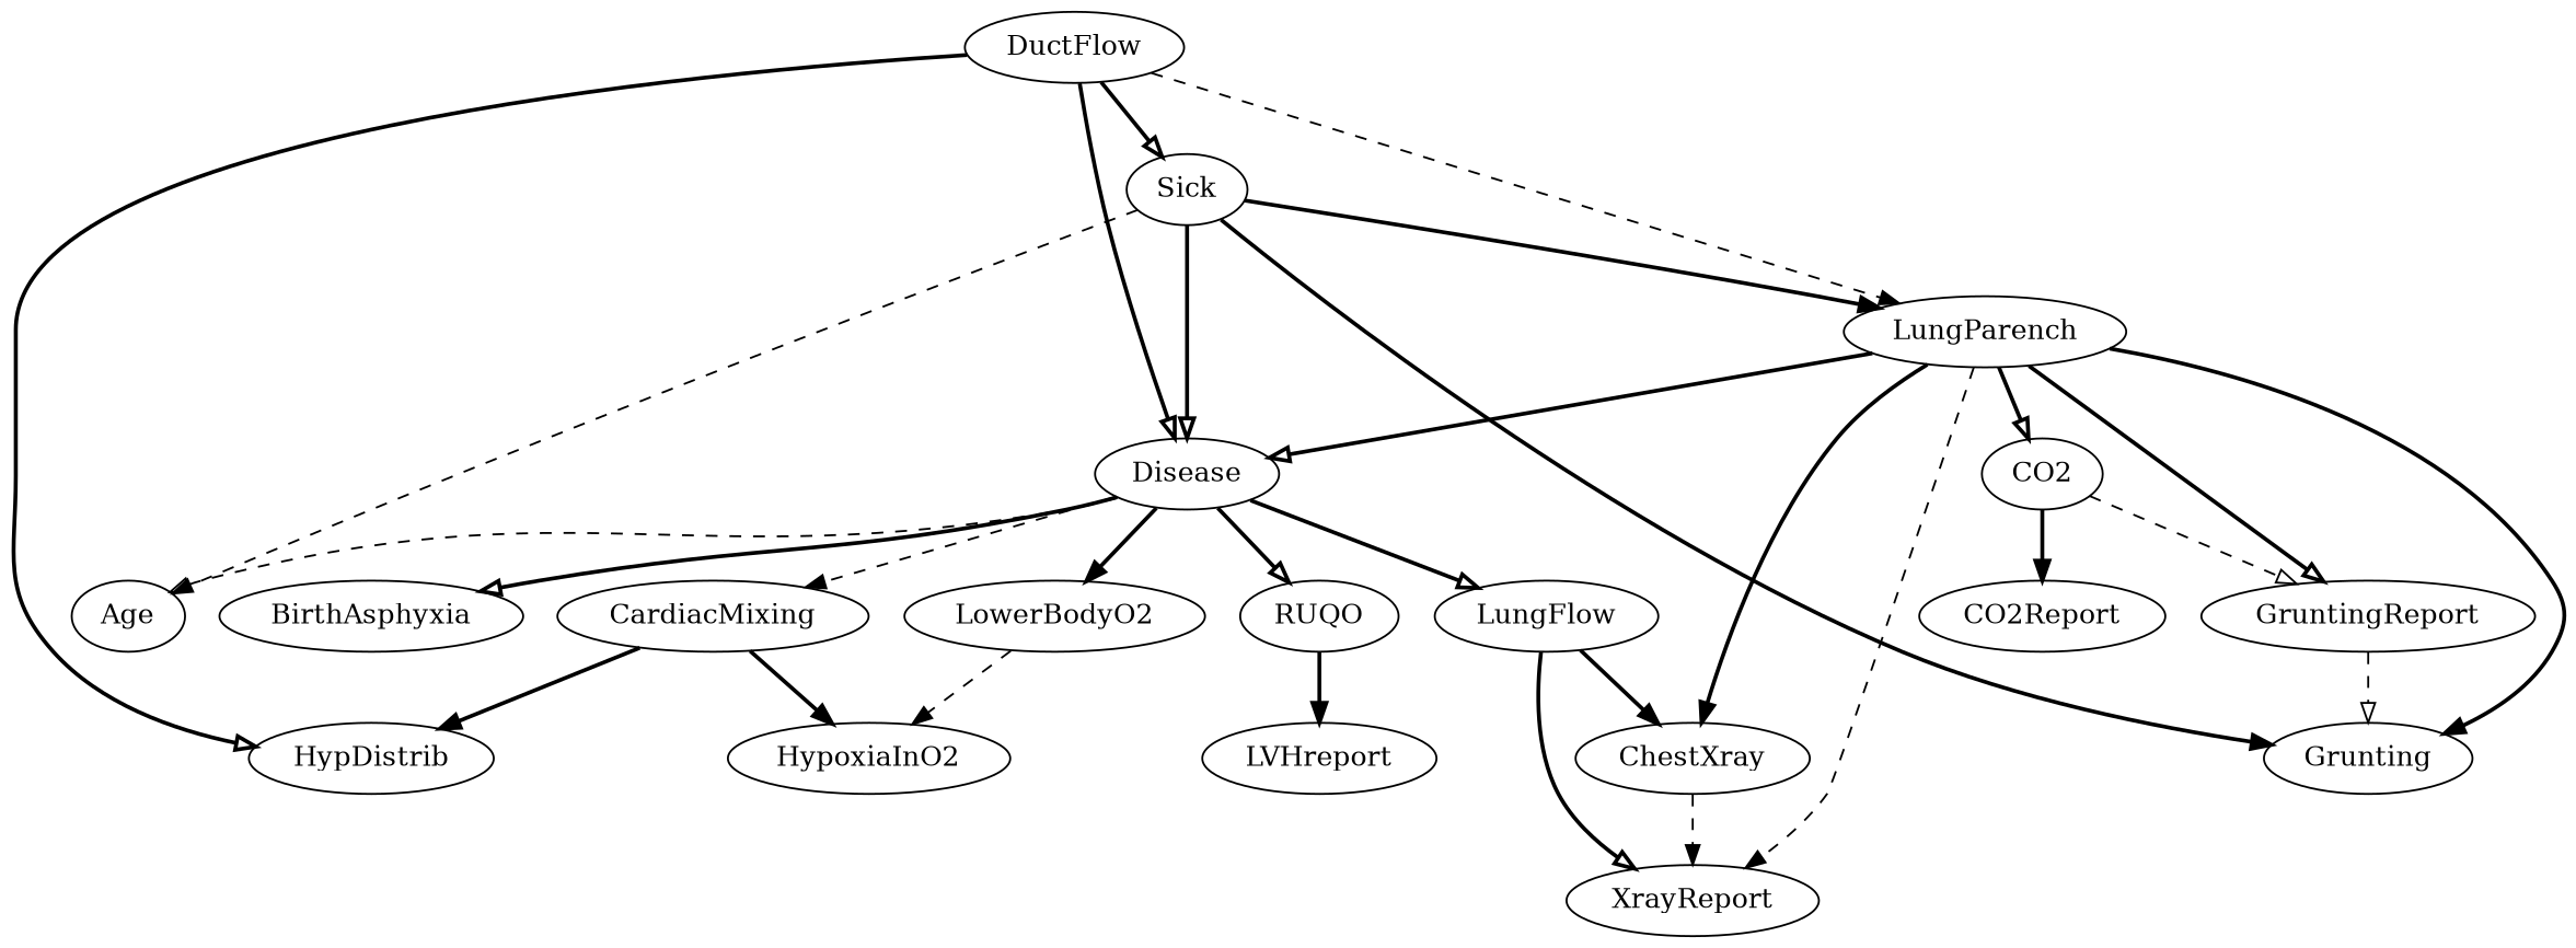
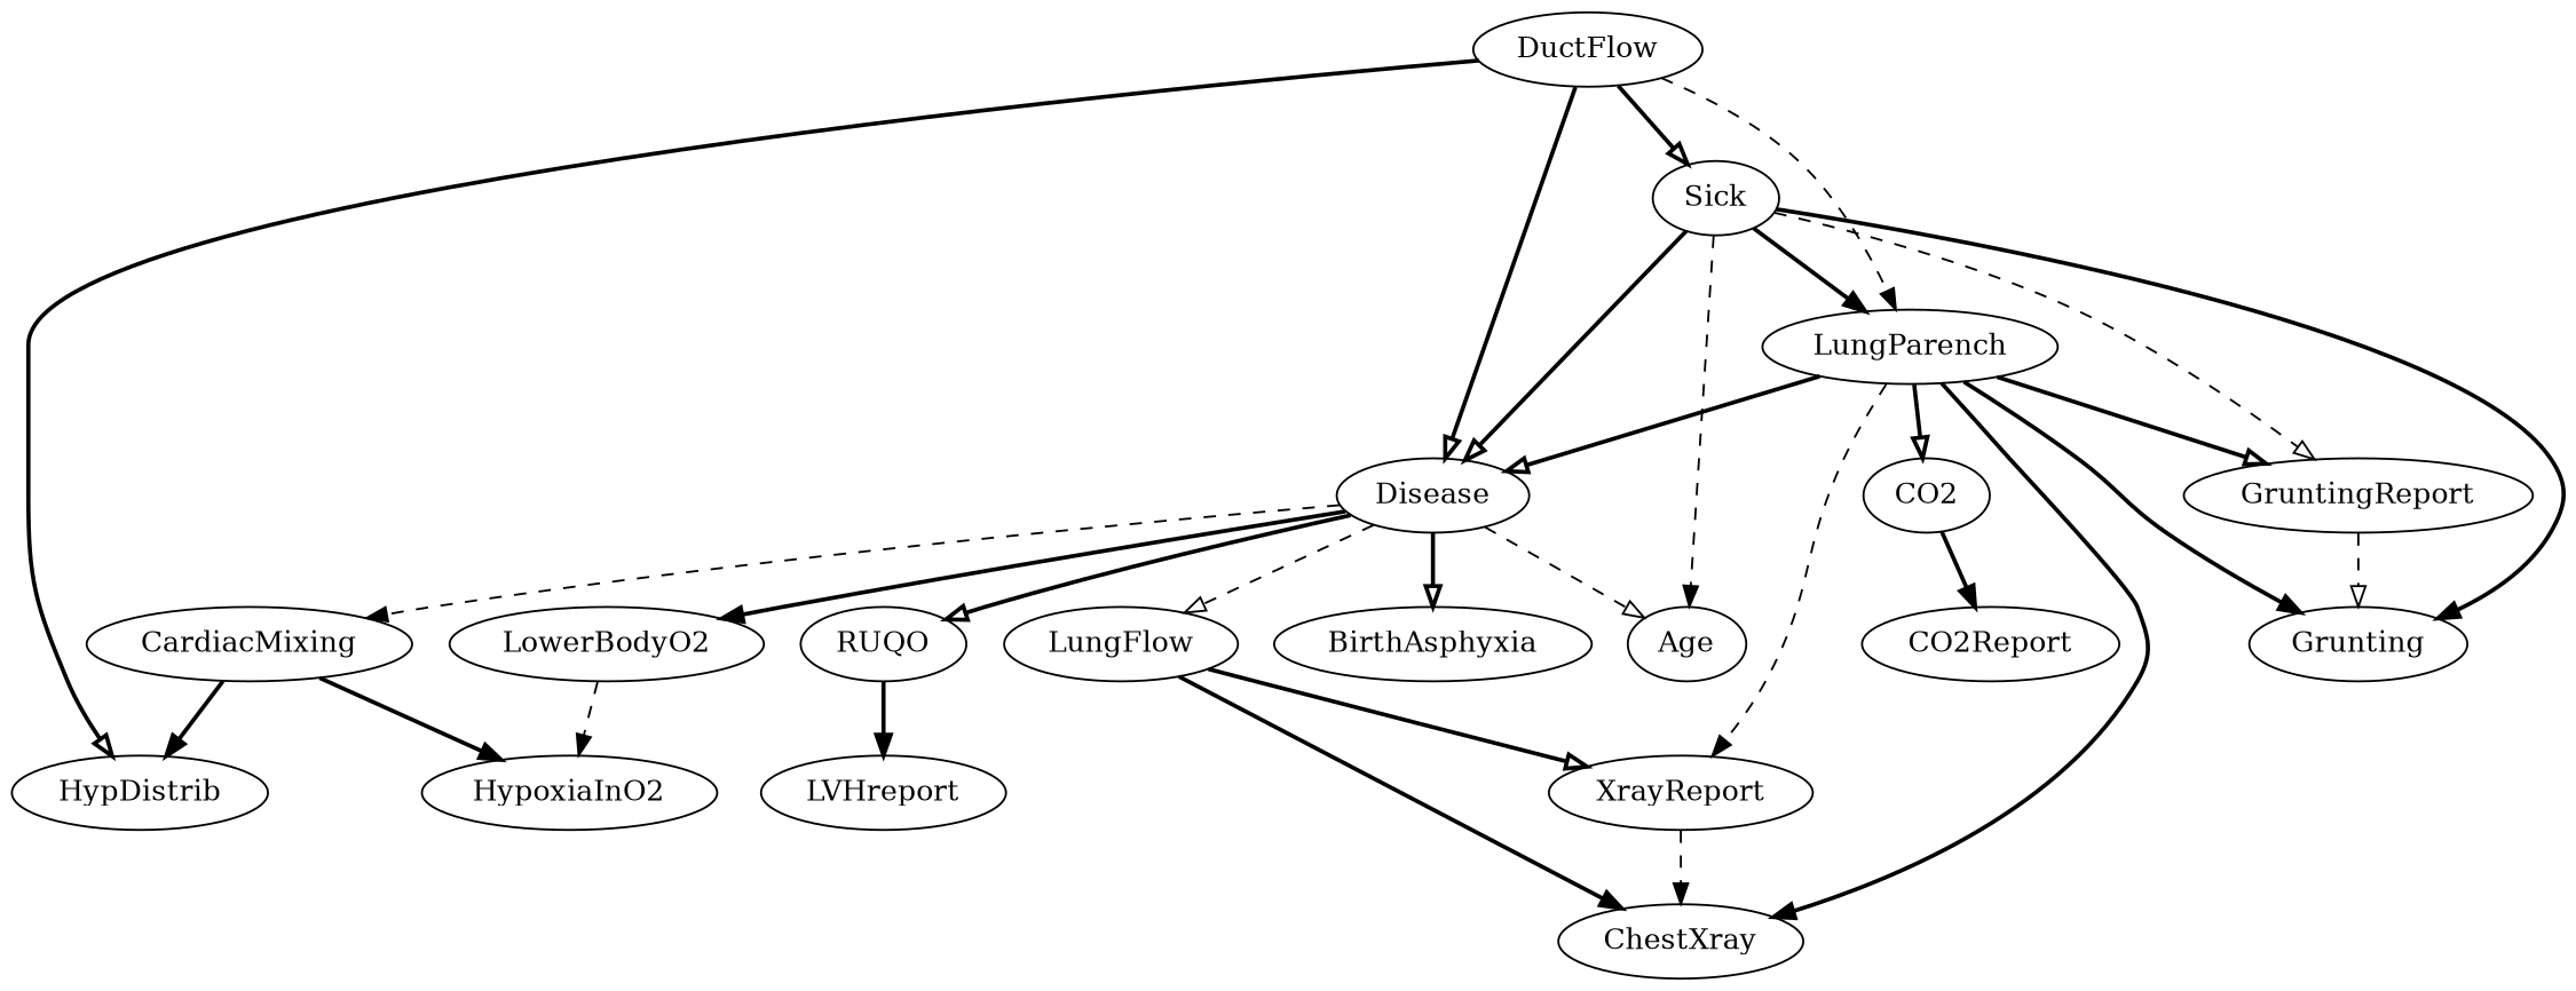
  digraph {
    edge [arrowhead=normal style=bold]
    Disease
    BirthAsphyxia
    Age
    CardiacMixing
    LungFlow
    n6 [label=RUQO]
    LowerBodyO2
    HypoxiaInO2
    HypDistrib
    XrayReport
    ChestXray
    LVHreport
    Sick
    LungParench
    GruntingReport
    Grunting
    CO2
    CO2Report
    DuctFlow
    Disease -> BirthAsphyxia [arrowhead=onormal]
    Disease -> Age [arrowhead=onormal style=dashed]
    Disease -> CardiacMixing [style=dashed]
-   Disease -> LungFlow [arrowhead=onormal]
+   Disease -> LungFlow [arrowhead=onormal style=dashed]
    Disease -> n6 [arrowhead=onormal]
    Disease -> LowerBodyO2
    CardiacMixing -> HypoxiaInO2
    CardiacMixing -> HypDistrib
    LungFlow -> XrayReport [arrowhead=onormal]
    LungFlow -> ChestXray
    n6 -> LVHreport
    LowerBodyO2 -> HypoxiaInO2 [style=dashed]
-   ChestXray -> XrayReport [style=dashed]
+   XrayReport -> ChestXray [style=dashed]
    Sick -> Disease [arrowhead=onormal]
    Sick -> Age [style=dashed]
    Sick -> LungParench
-   CO2 -> GruntingReport [arrowhead=onormal style=dashed]
+   Sick -> GruntingReport [arrowhead=onormal style=dashed]
    Sick -> Grunting
    LungParench -> Disease [arrowhead=onormal]
    LungParench -> XrayReport [style=dashed]
    LungParench -> ChestXray
    LungParench -> GruntingReport [arrowhead=onormal]
    LungParench -> Grunting
    LungParench -> CO2 [arrowhead=onormal]
    GruntingReport -> Grunting [arrowhead=onormal style=dashed]
    CO2 -> CO2Report
    DuctFlow -> Disease [arrowhead=onormal]
    DuctFlow -> HypDistrib [arrowhead=onormal]
    DuctFlow -> Sick [arrowhead=onormal]
    DuctFlow -> LungParench [style=dashed]
  }
